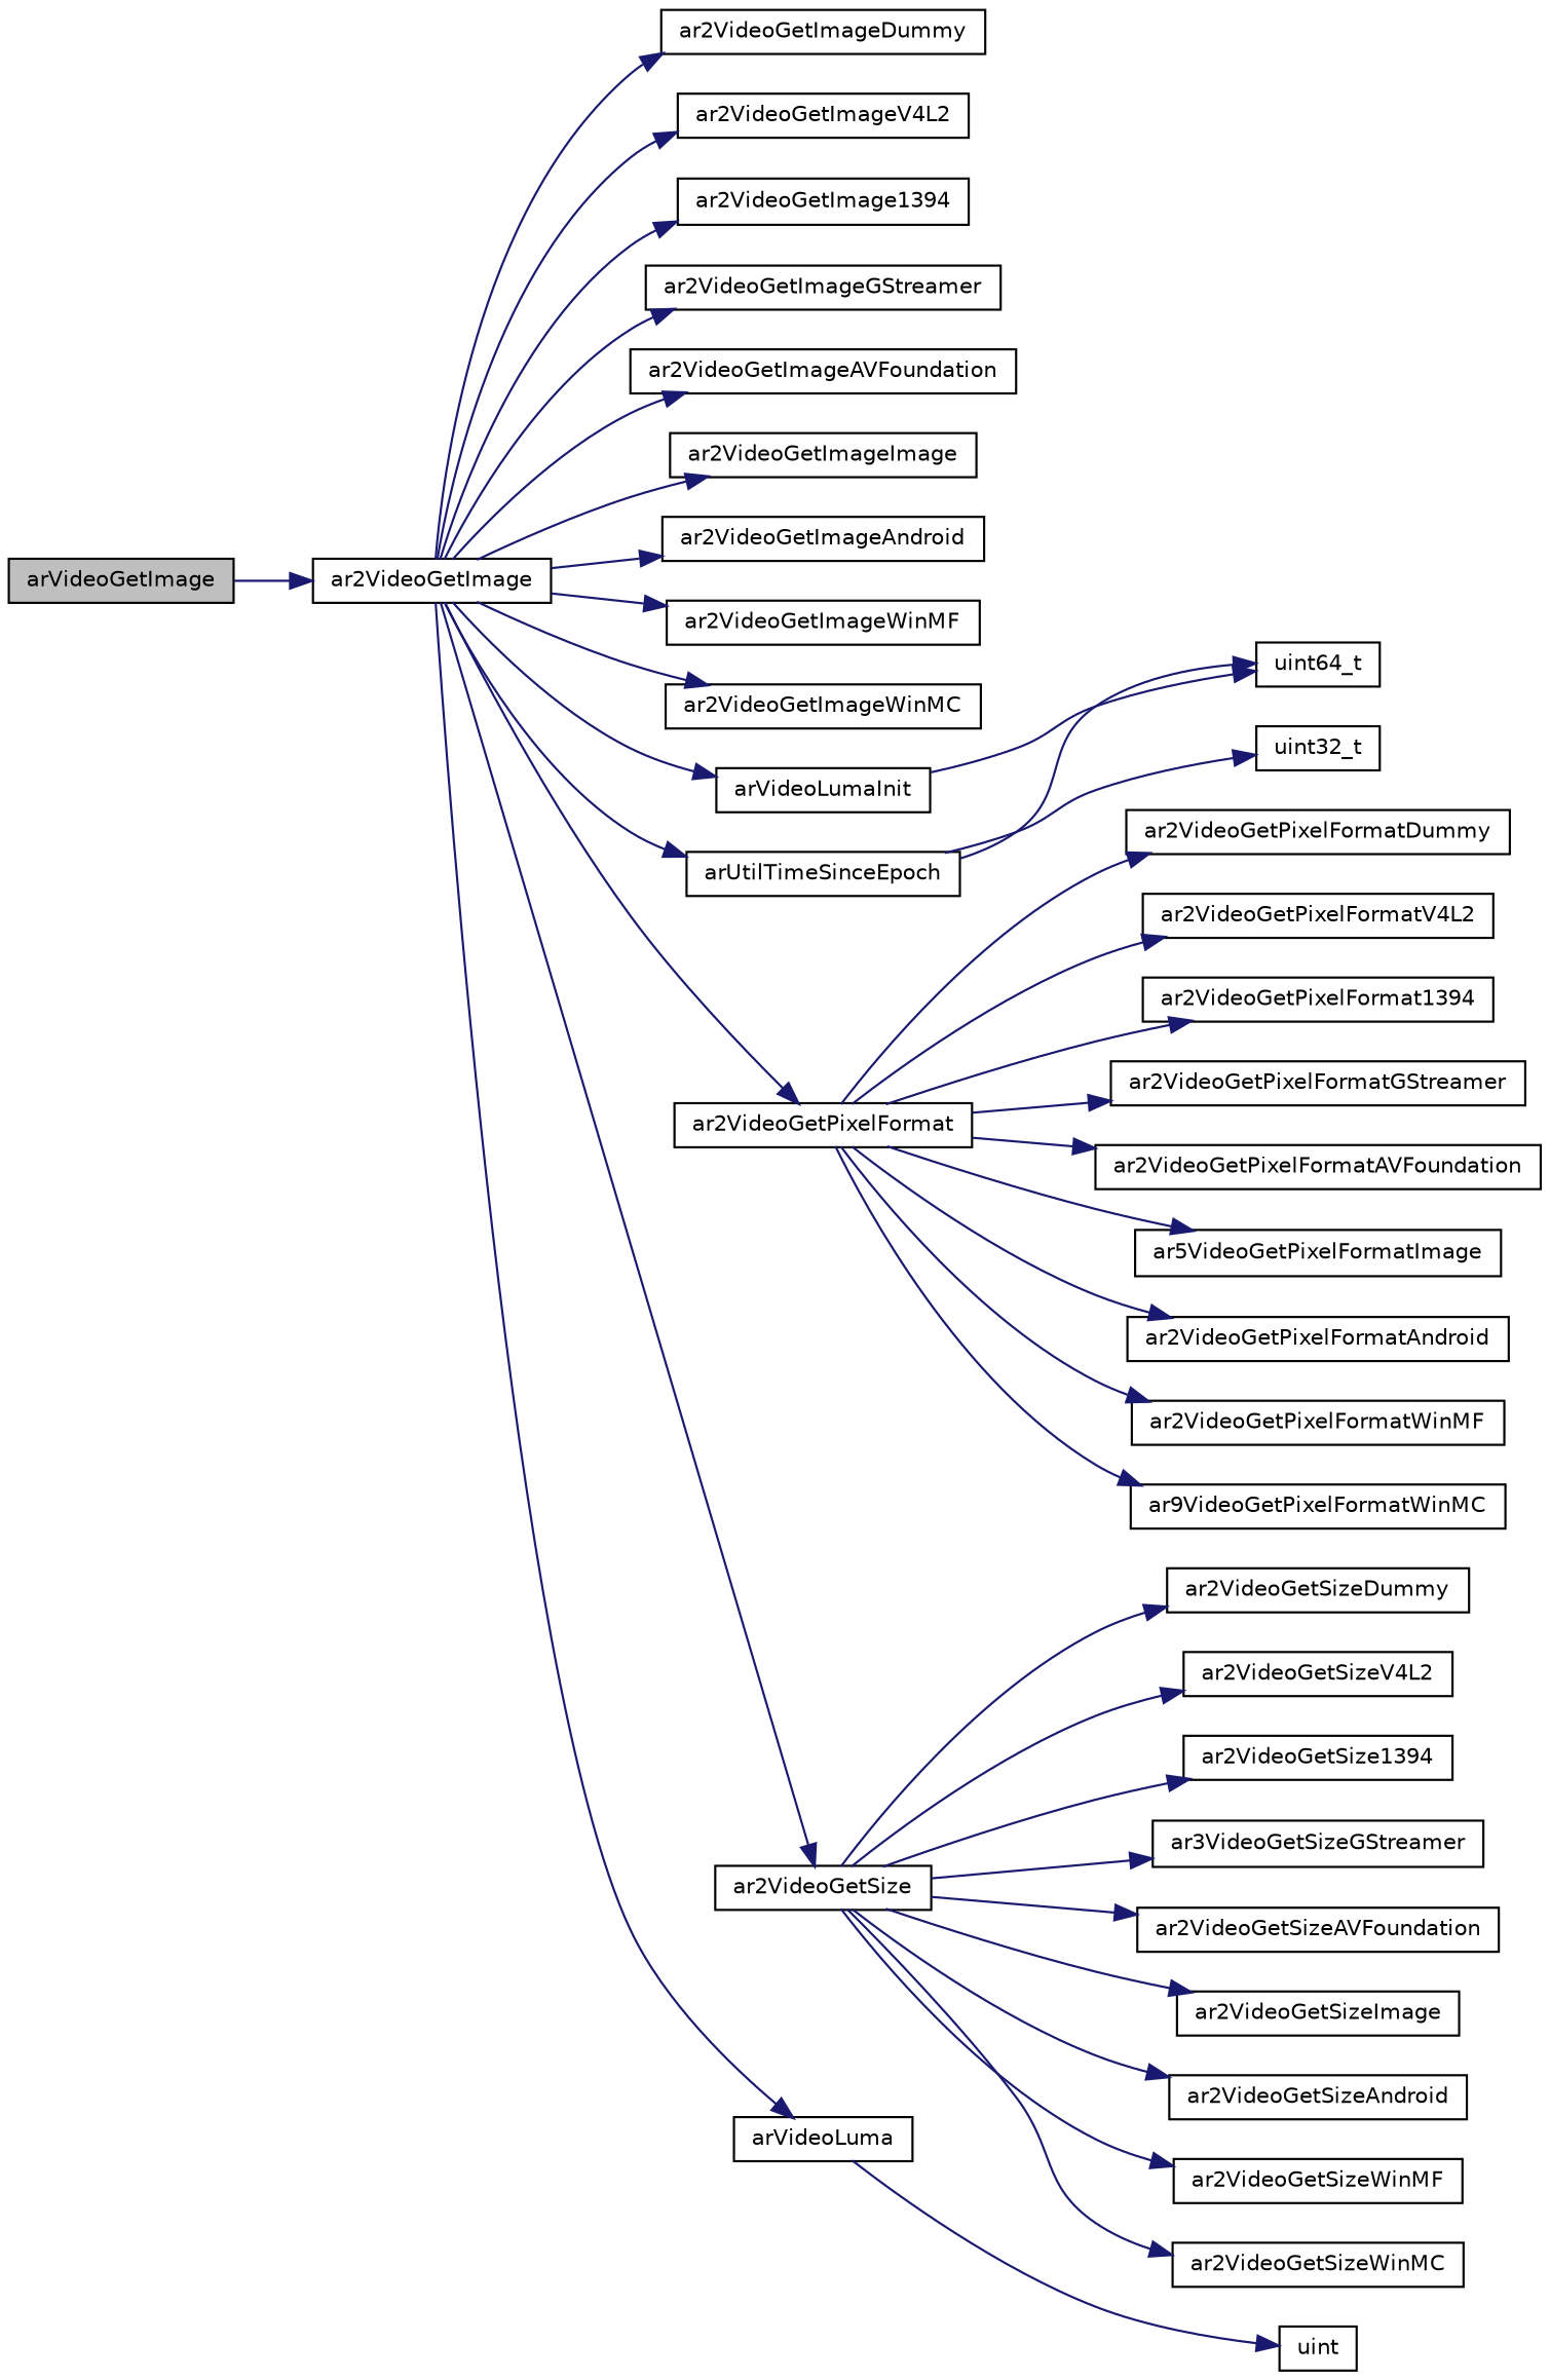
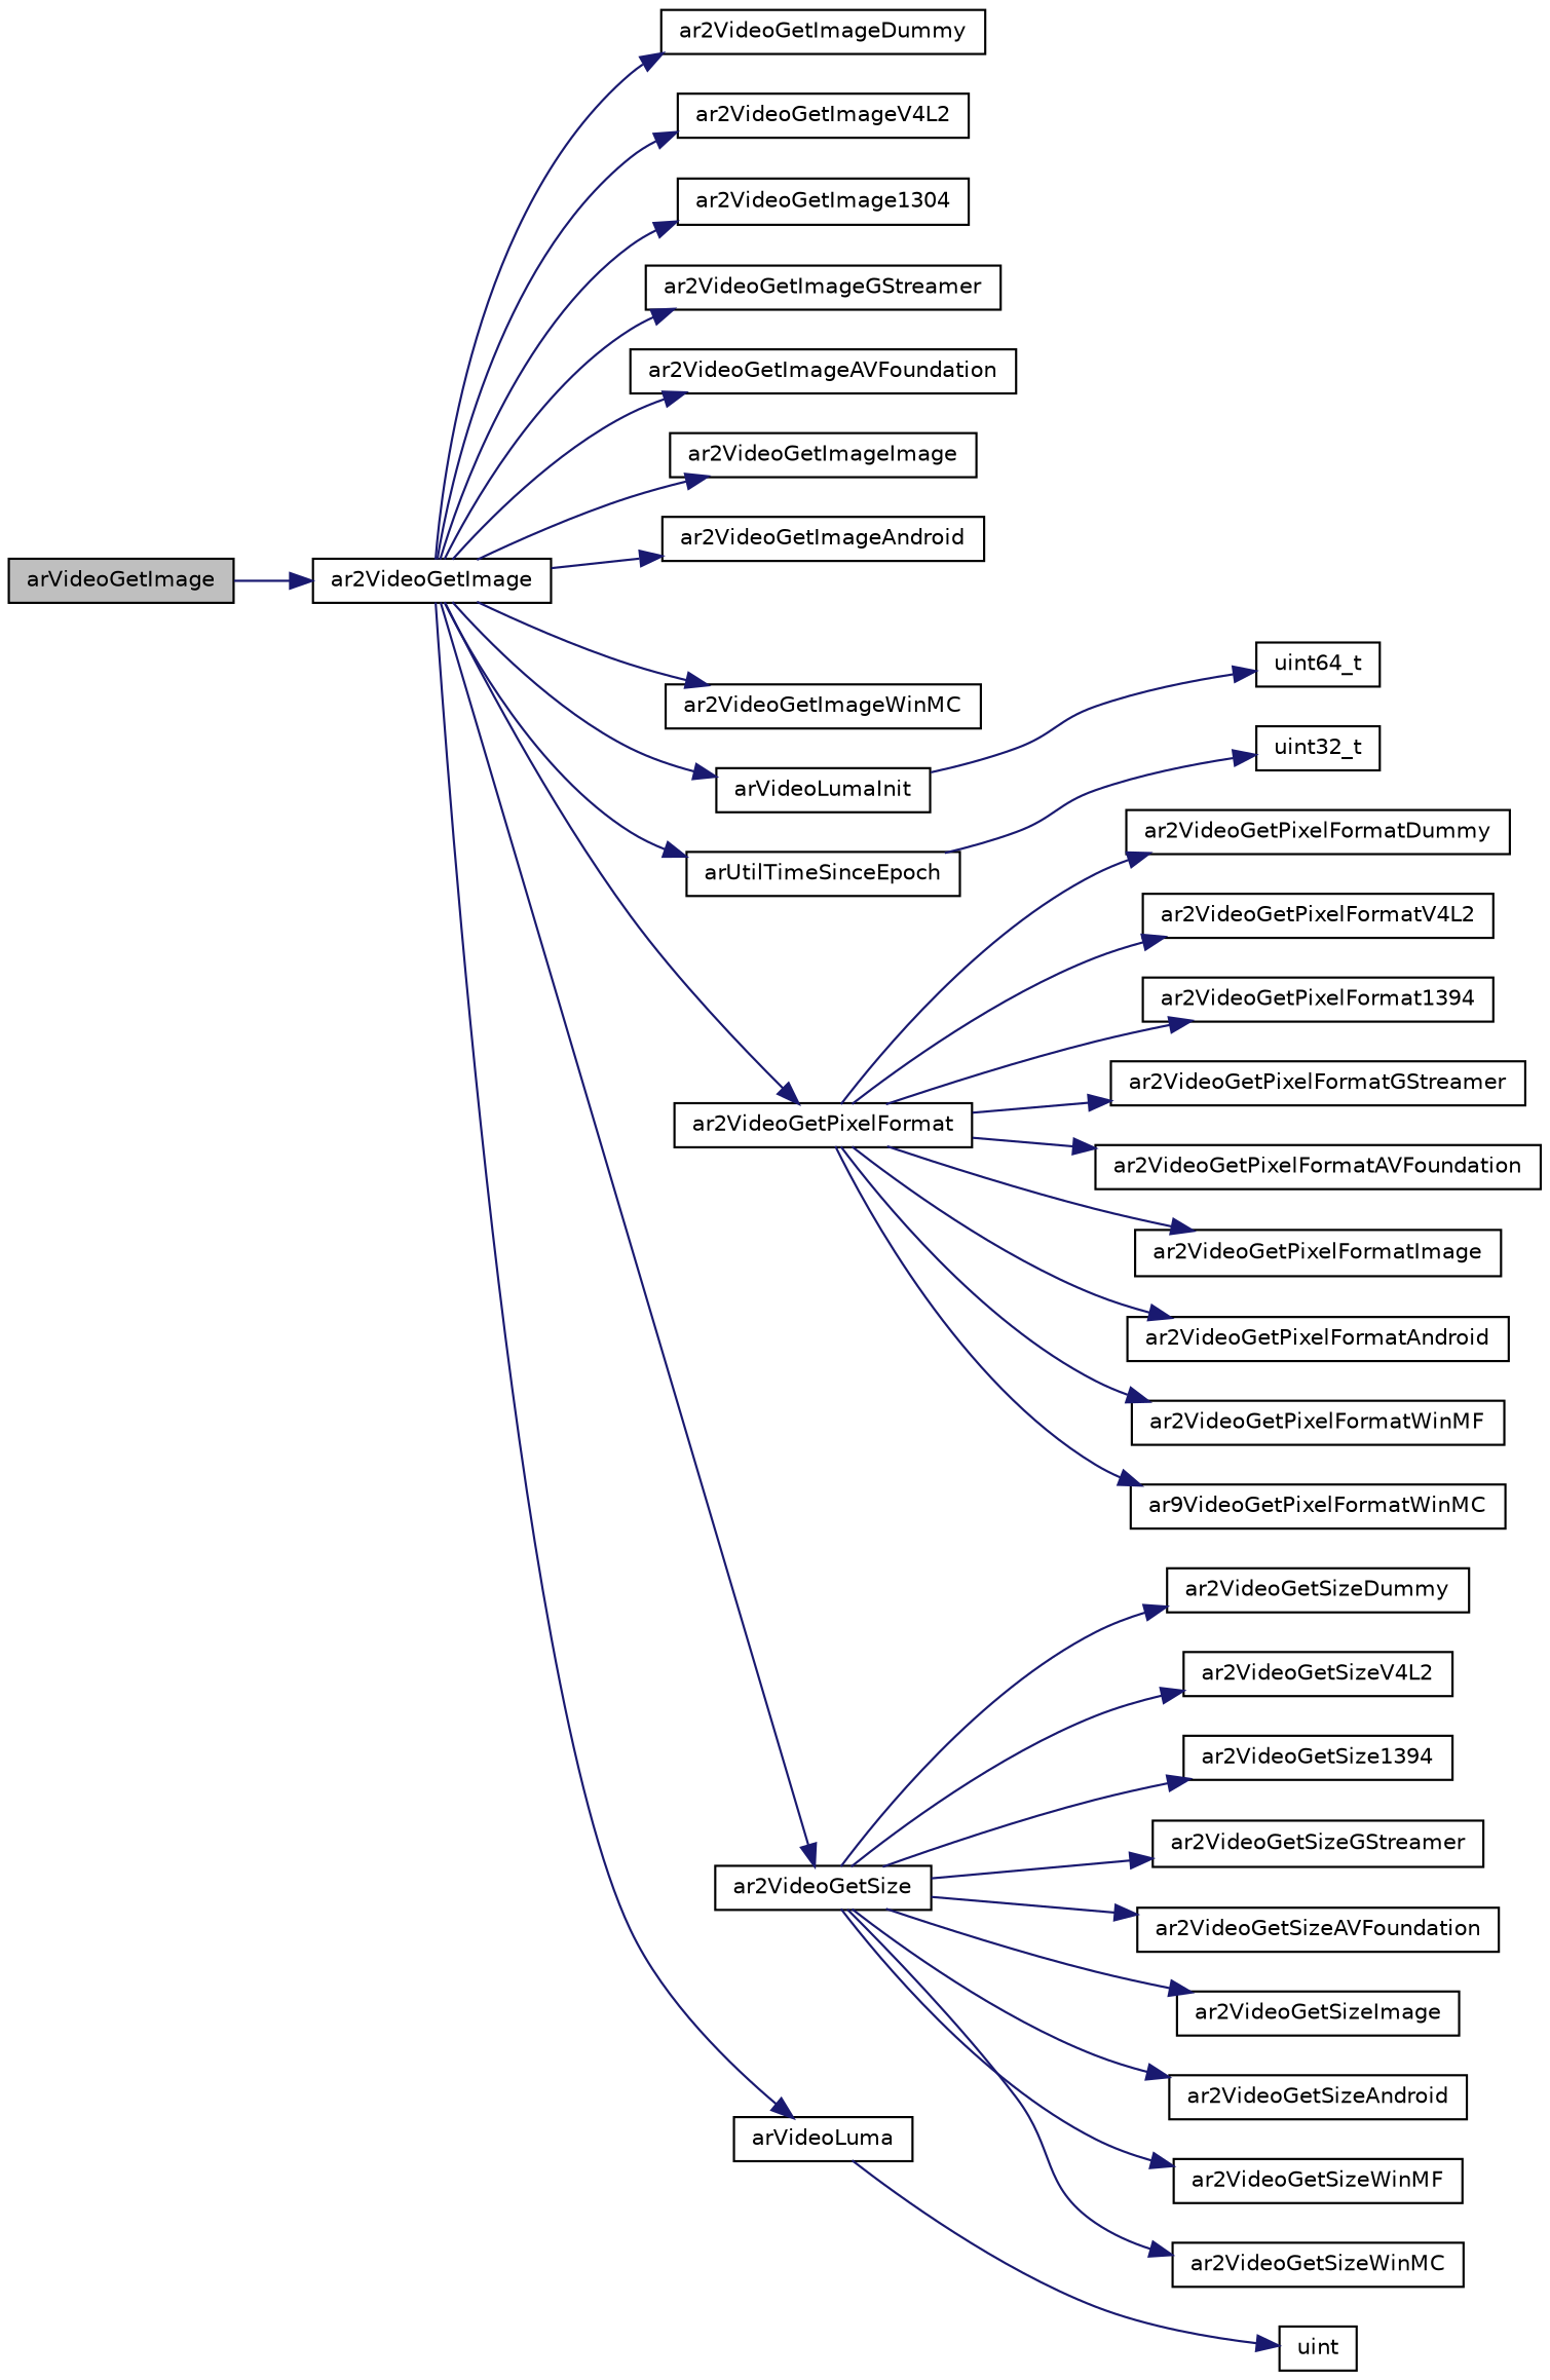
  digraph {
    rankdir=LR
    node [color=black fillcolor=white fontname=Helvetica fontsize=10 shape=record style=filled]
    edge [color=midnightblue fontname=Helvetica fontsize=10 labelfontname=Helvetica labelfontsize=10 style=solid]
    n1 [fillcolor=grey75 fontcolor=black height=0.2 label=arVideoGetImage width=0.4]
    n2 [height=0.2 label=ar2VideoGetImage width=0.4]
    n3 [height=0.2 label=ar2VideoGetImageDummy width=0.4]
    n4 [height=0.2 label=ar2VideoGetImageV4L2 width=0.4]
-   n5 [height=0.2 label=ar2VideoGetImage1394 width=0.4]
+   n5 [height=0.2 label=ar2VideoGetImage1304 width=0.4]
    n6 [height=0.2 label=ar2VideoGetImageGStreamer width=0.4]
    n7 [height=0.2 label=ar2VideoGetImageAVFoundation width=0.4]
    n8 [height=0.2 label=ar2VideoGetImageImage width=0.4]
    n9 [height=0.2 label=ar2VideoGetImageAndroid width=0.4]
-   n10 [height=0.2 label=ar2VideoGetImageWinMF width=0.4]
    n11 [height=0.2 label=ar2VideoGetImageWinMC width=0.4]
    n12 [height=0.2 label=arUtilTimeSinceEpoch width=0.4]
    n13 [height=0.2 label=ar2VideoGetPixelFormat width=0.4]
    n14 [height=0.2 label=ar2VideoGetSize width=0.4]
    n15 [height=0.2 label=arVideoLumaInit width=0.4]
    n16 [height=0.2 label=arVideoLuma width=0.4]
    n17 [height=0.2 label=uint64_t width=0.4]
    n18 [height=0.2 label=uint32_t width=0.4]
    n19 [height=0.2 label=ar2VideoGetPixelFormatDummy width=0.4]
    n20 [height=0.2 label=ar2VideoGetPixelFormatV4L2 width=0.4]
    n21 [height=0.2 label=ar2VideoGetPixelFormat1394 width=0.4]
    n22 [height=0.2 label=ar2VideoGetPixelFormatGStreamer width=0.4]
    n23 [height=0.2 label=ar2VideoGetPixelFormatAVFoundation width=0.4]
-   n24 [height=0.2 label=ar5VideoGetPixelFormatImage width=0.4]
+   n24 [height=0.2 label=ar2VideoGetPixelFormatImage width=0.4]
    n25 [height=0.2 label=ar2VideoGetPixelFormatAndroid width=0.4]
    n26 [height=0.2 label=ar2VideoGetPixelFormatWinMF width=0.4]
    n27 [height=0.2 label=ar9VideoGetPixelFormatWinMC width=0.4]
    n28 [height=0.2 label=ar2VideoGetSizeDummy width=0.4]
    n29 [height=0.2 label=ar2VideoGetSizeV4L2 width=0.4]
    n30 [height=0.2 label=ar2VideoGetSize1394 width=0.4]
-   n31 [height=0.2 label=ar3VideoGetSizeGStreamer width=0.4]
+   n31 [height=0.2 label=ar2VideoGetSizeGStreamer width=0.4]
    n32 [height=0.2 label=ar2VideoGetSizeAVFoundation width=0.4]
    n33 [height=0.2 label=ar2VideoGetSizeImage width=0.4]
    n34 [height=0.2 label=ar2VideoGetSizeAndroid width=0.4]
    n35 [height=0.2 label=ar2VideoGetSizeWinMF width=0.4]
    n36 [height=0.2 label=ar2VideoGetSizeWinMC width=0.4]
    n37 [height=0.2 label=uint width=0.4]
    n1 -> n2
    n2 -> n3
    n2 -> n4
    n2 -> n5
    n2 -> n6
    n2 -> n7
    n2 -> n8
    n2 -> n9
-   n2 -> n10
    n2 -> n11
    n2 -> n12
    n2 -> n13
    n2 -> n14
    n2 -> n15
    n2 -> n16
-   n12 -> n17
    n12 -> n18
    n13 -> n19
    n13 -> n20
    n13 -> n21
    n13 -> n22
    n13 -> n23
    n13 -> n24
    n13 -> n25
    n13 -> n26
    n13 -> n27
    n14 -> n28
    n14 -> n29
    n14 -> n30
    n14 -> n31
    n14 -> n32
    n14 -> n33
    n14 -> n34
    n14 -> n35
    n14 -> n36
    n15 -> n17
    n16 -> n37
  }
